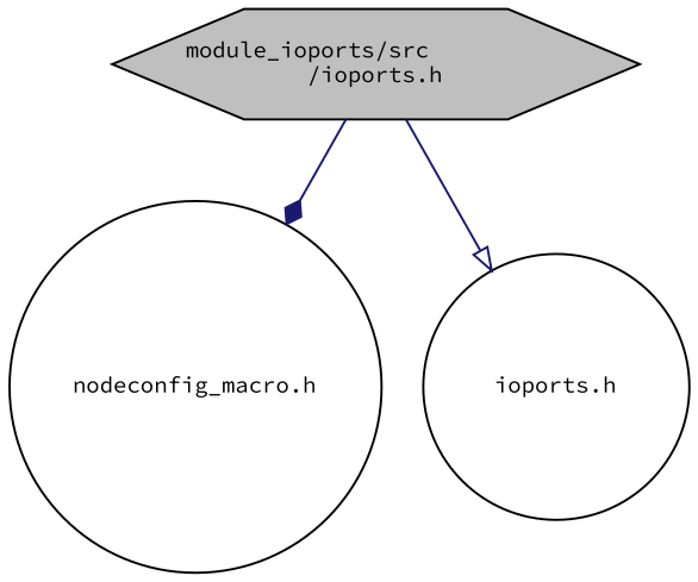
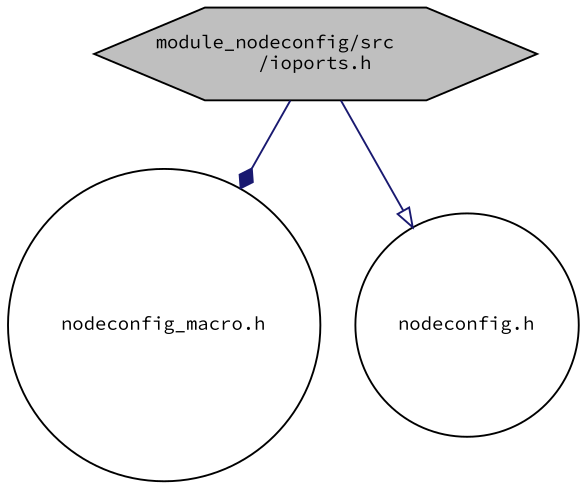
  digraph {
    fontname="Source Code Pro"
    node [color=black fillcolor=white fontname="Source Code Pro" fontsize=10 shape=circle style=filled]
    edge [color=midnightblue fontname="Source Code Pro" fontsize=10 labelfontname=Helvetica labelfontsize=10 style=solid]
-   n1 [fillcolor=grey75 fontcolor=black height=0.2 label="module_ioports/src\l/ioports.h" shape=hexagon width=0.4]
+   n1 [fillcolor=grey75 fontcolor=black height=0.2 label="module_nodeconfig/src\l/ioports.h" shape=hexagon width=0.4]
    n2 [height=0.2 label="nodeconfig_macro.h" width=0.4]
-   n3 [height=0.2 label="ioports.h" width=0.4]
+   n3 [height=0.2 label="nodeconfig.h" width=0.4]
    n1 -> n2 [arrowhead=diamond]
    n1 -> n3 [arrowhead=onormal]
  }
